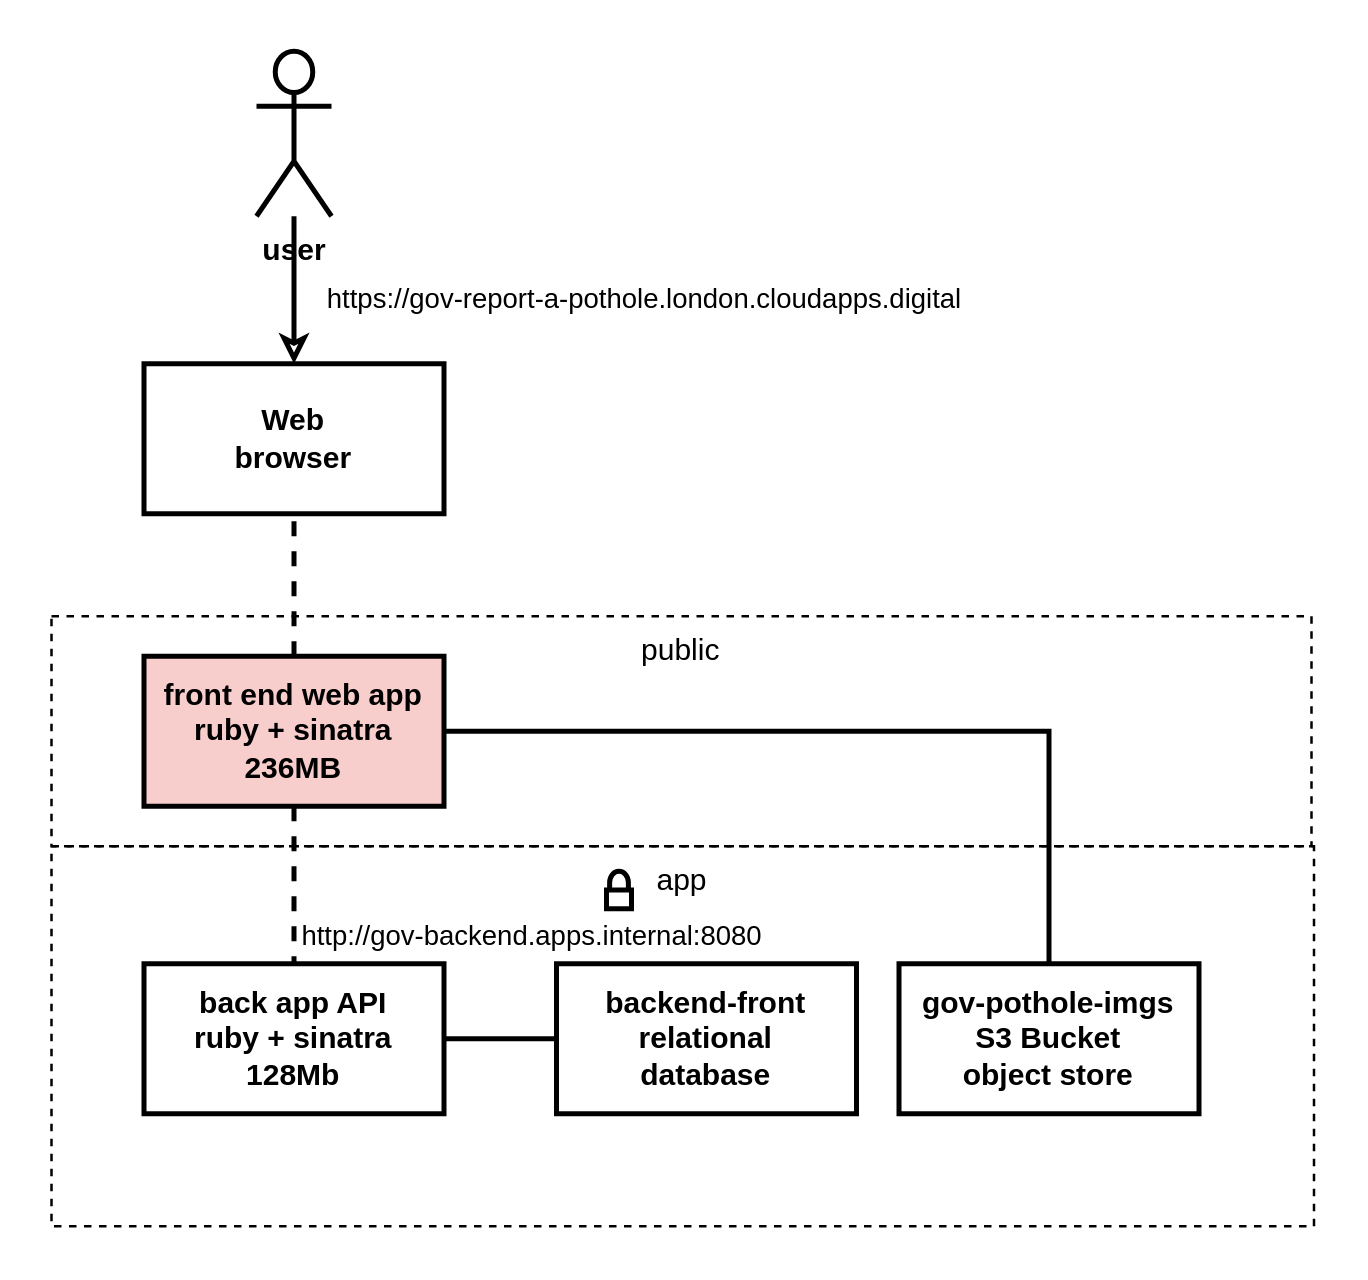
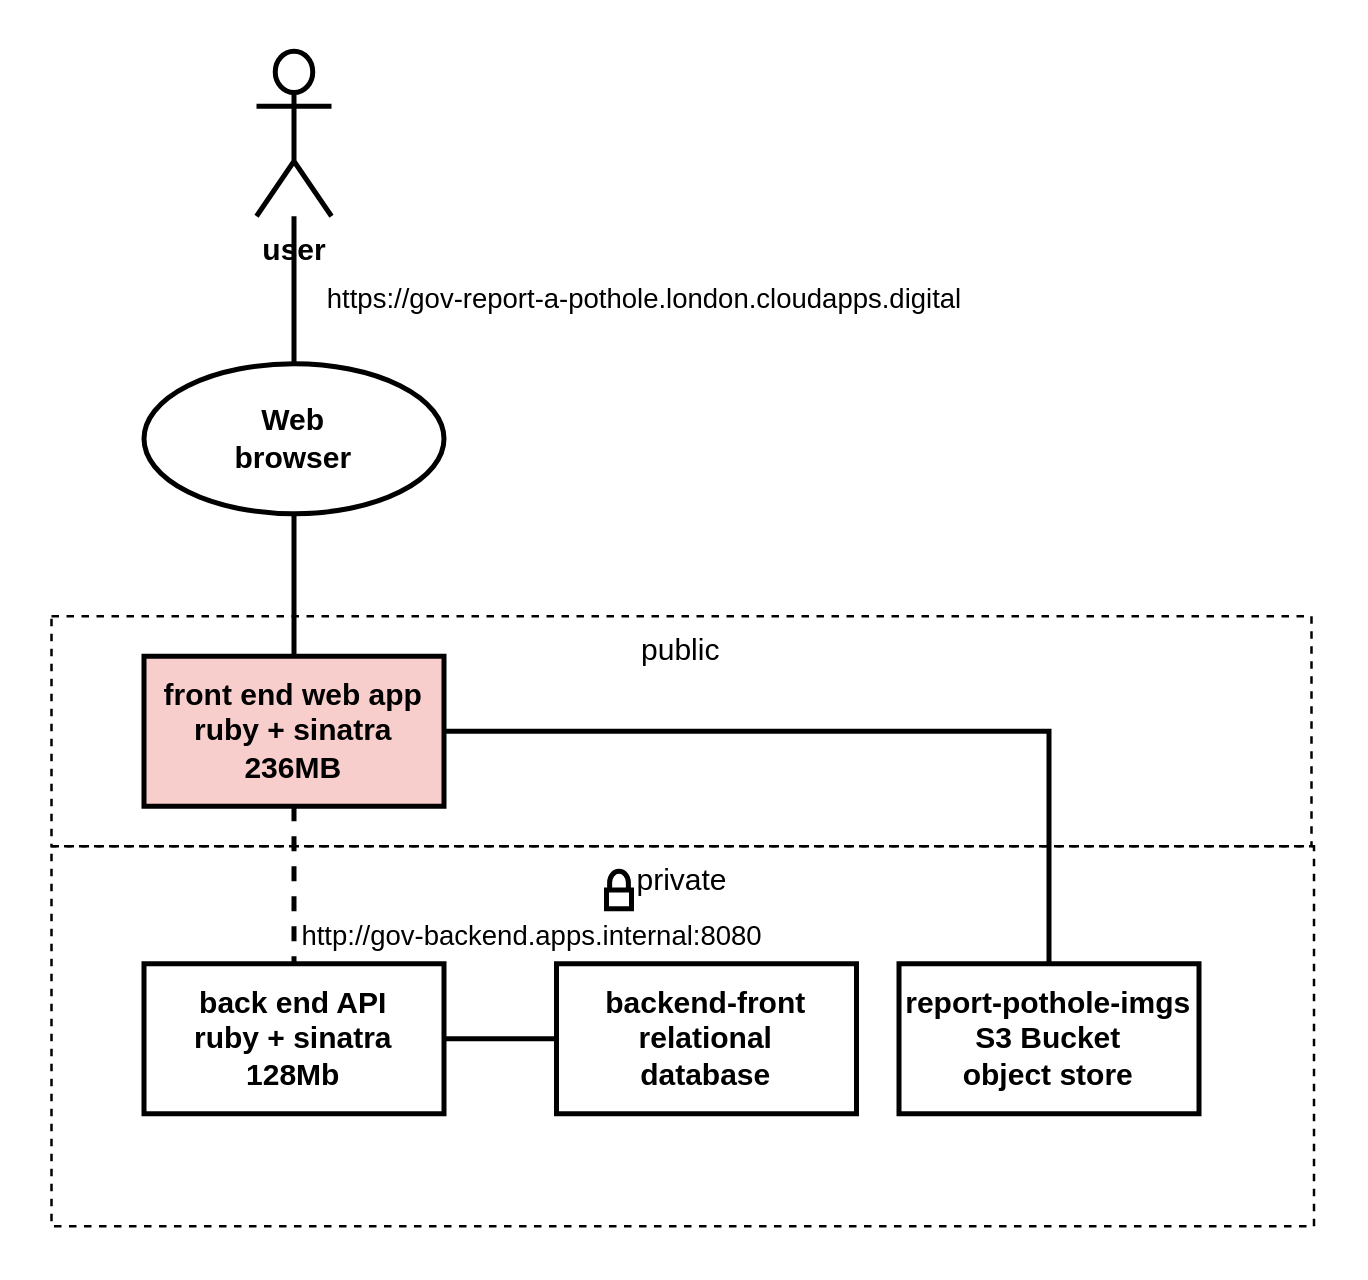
  <mxCell id="0" />
  <mxCell id="1" parent="0" />
  <mxCell id="2" value="public" style="rounded=0;whiteSpace=wrap;html=1;strokeWidth=1;fillColor=none;dashed=1;verticalAlign=top;" vertex="1" parent="1"><mxGeometry x="20" y="246" width="504" height="92" as="geometry" /></mxCell>
- <mxCell id="3" value="app" style="rounded=0;whiteSpace=wrap;html=1;strokeWidth=1;fillColor=none;dashed=1;verticalAlign=top;" vertex="1" parent="1"><mxGeometry x="20" y="338" width="505" height="152" as="geometry" /></mxCell>
+ <mxCell id="3" value="private" style="rounded=0;whiteSpace=wrap;html=1;strokeWidth=1;fillColor=none;dashed=1;verticalAlign=top;" vertex="1" parent="1"><mxGeometry x="20" y="338" width="505" height="152" as="geometry" /></mxCell>
  <mxCell id="4" value="" style="edgeStyle=orthogonalEdgeStyle;rounded=0;orthogonalLoop=1;jettySize=auto;html=1;fontStyle=1;strokeWidth=2;endArrow=none;endFill=0;" edge="1" parent="1" source="8" target="11"><mxGeometry relative="1" as="geometry" /></mxCell>
  <mxCell id="5" style="edgeStyle=orthogonalEdgeStyle;rounded=0;orthogonalLoop=1;jettySize=auto;html=1;strokeWidth=2;endArrow=none;endFill=0;dashed=1;" edge="1" parent="1" source="8" target="10"><mxGeometry relative="1" as="geometry" /></mxCell>
  <mxCell id="6" value="http://gov-backend.apps.internal:8080" style="edgeLabel;html=1;align=center;verticalAlign=middle;resizable=0;points=[];" vertex="1" connectable="0" parent="5"><mxGeometry x="0.415" y="1" relative="1" as="geometry"><mxPoint x="93" y="6" as="offset" /></mxGeometry></mxCell>
- <mxCell id="7" value="" style="edgeStyle=orthogonalEdgeStyle;rounded=0;orthogonalLoop=1;jettySize=auto;html=1;strokeWidth=2;endArrow=none;endFill=0;dashed=1;" edge="1" parent="1" source="8" target="13"><mxGeometry relative="1" as="geometry" /></mxCell>
+ <mxCell id="7" value="" style="edgeStyle=orthogonalEdgeStyle;rounded=0;orthogonalLoop=1;jettySize=auto;html=1;strokeWidth=2;endArrow=none;endFill=0;" edge="1" parent="1" source="8" target="13"><mxGeometry relative="1" as="geometry" /></mxCell>
  <mxCell id="8" value="front end web app&lt;br&gt;ruby + sinatra&lt;br&gt;236MB" style="rounded=0;whiteSpace=wrap;html=1;fontStyle=1;strokeWidth=2;fillColor=#f8cecc;" vertex="1" parent="1"><mxGeometry x="57" y="262" width="120" height="60" as="geometry" /></mxCell>
  <mxCell id="9" style="edgeStyle=orthogonalEdgeStyle;rounded=0;orthogonalLoop=1;jettySize=auto;html=1;fontStyle=1;strokeWidth=2;endArrow=none;endFill=0;" edge="1" parent="1" source="10" target="12"><mxGeometry relative="1" as="geometry" /></mxCell>
- <mxCell id="10" value="back app API&lt;br&gt;ruby + sinatra&lt;br&gt;128Mb" style="rounded=0;whiteSpace=wrap;html=1;fontStyle=1;strokeWidth=2;" vertex="1" parent="1"><mxGeometry x="57" y="385" width="120" height="60" as="geometry" /></mxCell>
- <mxCell id="11" value="gov-pothole-imgs&lt;br&gt;S3 Bucket&lt;br&gt;object store" style="rounded=0;whiteSpace=wrap;html=1;fontStyle=1;strokeWidth=2;" vertex="1" parent="1"><mxGeometry x="359" y="385" width="120" height="60" as="geometry" /></mxCell>
+ <mxCell id="10" value="back end API&lt;br&gt;ruby + sinatra&lt;br&gt;128Mb" style="rounded=0;whiteSpace=wrap;html=1;fontStyle=1;strokeWidth=2;" vertex="1" parent="1"><mxGeometry x="57" y="385" width="120" height="60" as="geometry" /></mxCell>
+ <mxCell id="11" value="report-pothole-imgs&lt;br&gt;S3 Bucket&lt;br&gt;object store" style="rounded=0;whiteSpace=wrap;html=1;fontStyle=1;strokeWidth=2;" vertex="1" parent="1"><mxGeometry x="359" y="385" width="120" height="60" as="geometry" /></mxCell>
  <mxCell id="12" value="backend-front&lt;br&gt;relational&lt;br&gt;database" style="rounded=0;whiteSpace=wrap;html=1;fontStyle=1;strokeWidth=2;" vertex="1" parent="1"><mxGeometry x="222" y="385" width="120" height="60" as="geometry" /></mxCell>
- <mxCell id="13" value="Web &lt;br&gt;browser" style="rounded=0;whiteSpace=wrap;html=1;fontStyle=1;strokeWidth=2;" vertex="1" parent="1"><mxGeometry x="57" y="145" width="120" height="60" as="geometry" /></mxCell>
- <mxCell id="14" style="edgeStyle=orthogonalEdgeStyle;rounded=0;orthogonalLoop=1;jettySize=auto;html=1;strokeWidth=2;endArrow=classic;endFill=0;" edge="1" parent="1" source="16" target="13"><mxGeometry relative="1" as="geometry" /></mxCell>
+ <mxCell id="13" value="Web &lt;br&gt;browser" style="ellipse;whiteSpace=wrap;html=1;fontStyle=1;strokeWidth=2;" vertex="1" parent="1"><mxGeometry x="57" y="145" width="120" height="60" as="geometry" /></mxCell>
+ <mxCell id="14" style="edgeStyle=orthogonalEdgeStyle;rounded=0;orthogonalLoop=1;jettySize=auto;html=1;strokeWidth=2;endArrow=none;endFill=0;" edge="1" parent="1" source="16" target="13"><mxGeometry relative="1" as="geometry" /></mxCell>
  <mxCell id="15" value="https://gov-report-a-pothole.london.cloudapps.digital" style="edgeLabel;html=1;align=center;verticalAlign=middle;resizable=0;points=[];" vertex="1" connectable="0" parent="14"><mxGeometry x="0.027" y="1" relative="1" as="geometry"><mxPoint x="138" y="2" as="offset" /></mxGeometry></mxCell>
  <mxCell id="16" value="user" style="shape=umlActor;verticalLabelPosition=bottom;verticalAlign=top;html=1;outlineConnect=0;strokeWidth=2;fillColor=none;fontStyle=1" vertex="1" parent="1"><mxGeometry x="102" y="20" width="30" height="66" as="geometry" /></mxCell>
  <mxCell id="17" value="" style="html=1;verticalLabelPosition=bottom;align=center;labelBackgroundColor=#ffffff;verticalAlign=top;strokeWidth=2;strokeColor=#000000;shadow=0;dashed=0;shape=mxgraph.ios7.icons.locked;fillColor=none;" vertex="1" parent="1"><mxGeometry x="242" y="348" width="10" height="15" as="geometry" /></mxCell>
